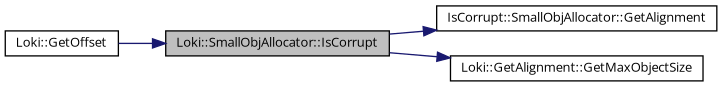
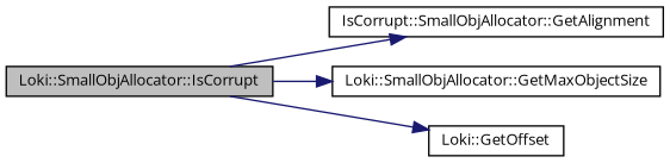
  digraph {
    fontname="Open Sans"
    rankdir=LR
    node [color=black fontname="Open Sans" fontsize=10 shape=record]
    edge [color=midnightblue fontname="Open Sans" fontsize=10 labelfontname="FreeSans.ttf" labelfontsize=10 style=solid]
    n1 [fillcolor=grey75 fontcolor=black height=0.2 label="Loki::SmallObjAllocator::IsCorrupt" style=filled width=0.4]
    n2 [height=0.2 label="IsCorrupt::SmallObjAllocator::GetAlignment" width=0.4]
-   n3 [height=0.2 label="Loki::GetAlignment::GetMaxObjectSize" width=0.4]
+   n3 [height=0.2 label="Loki::SmallObjAllocator::GetMaxObjectSize" width=0.4]
    n4 [height=0.2 label="Loki::GetOffset" width=0.4]
    n1 -> n2
    n1 -> n3
-   n4 -> n1
+   n1 -> n4
  }
